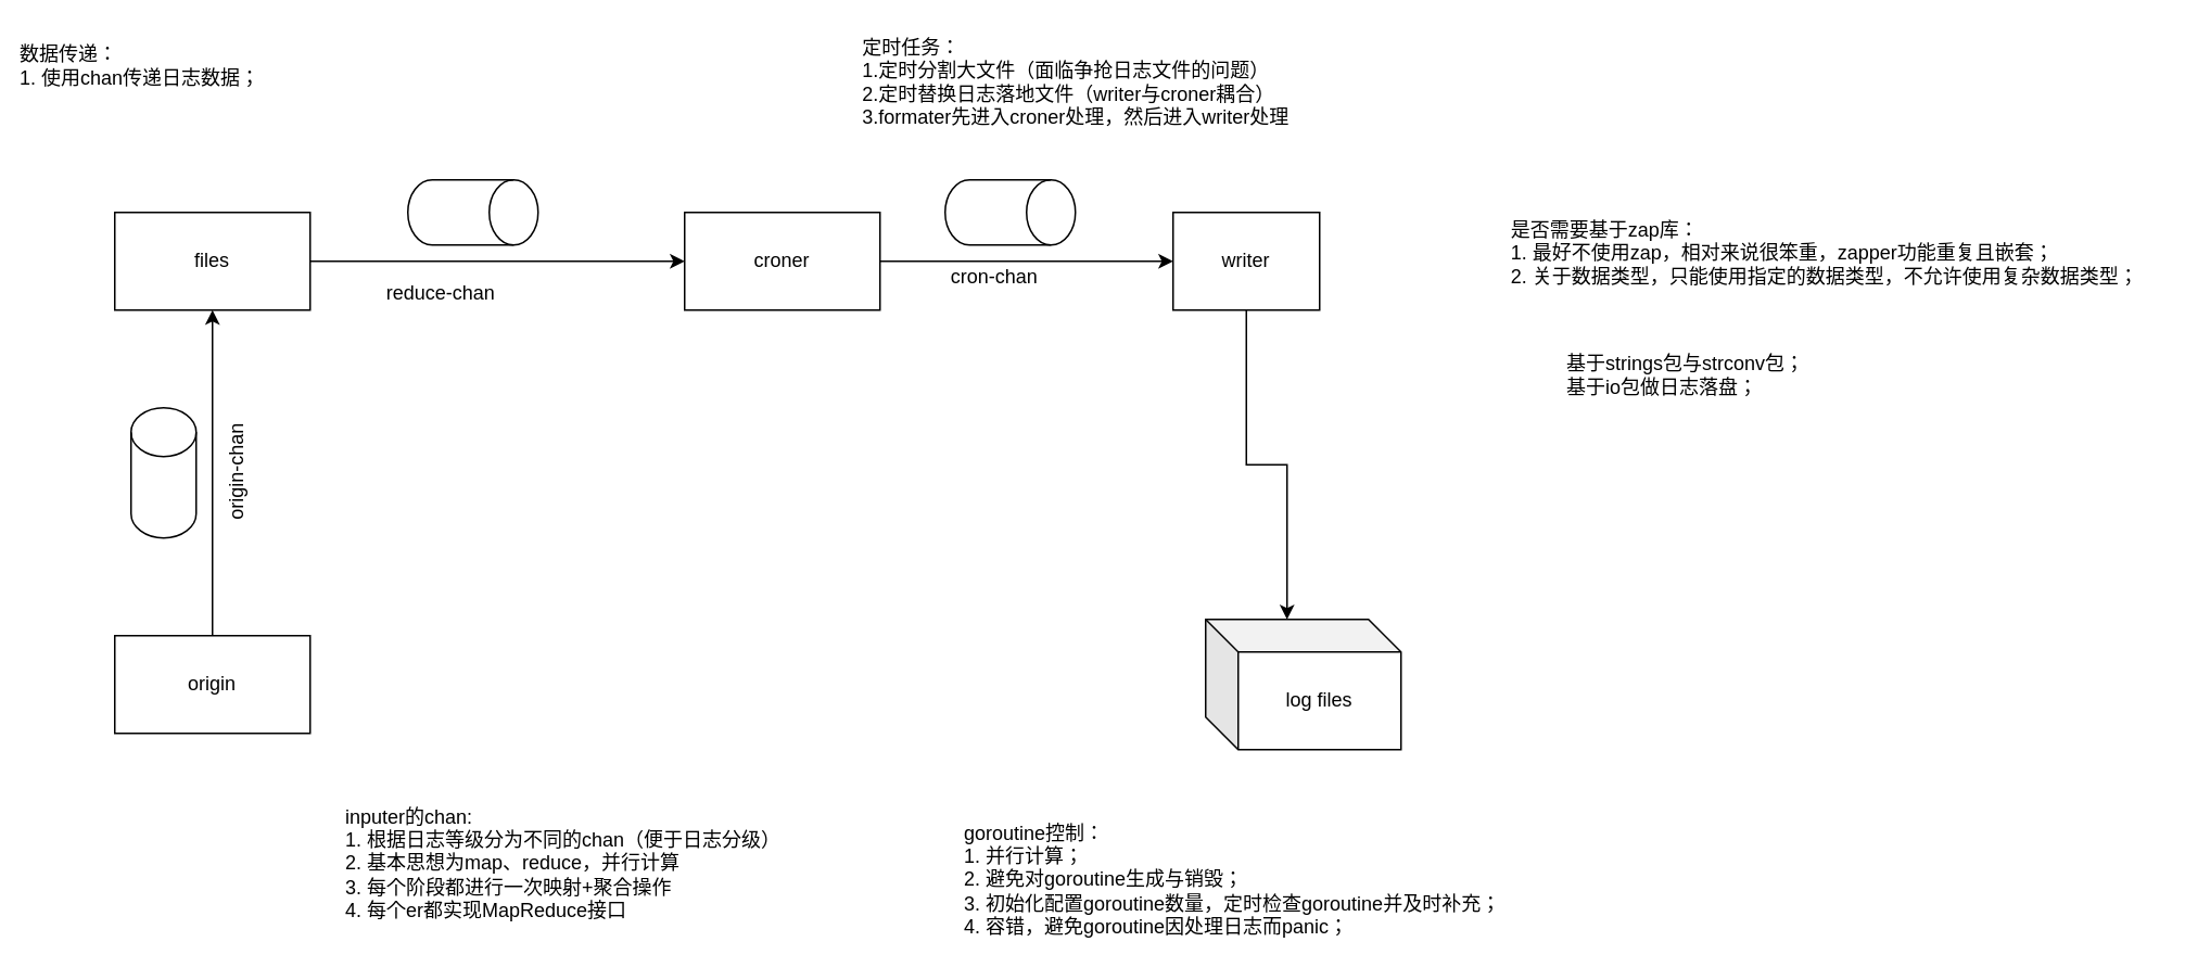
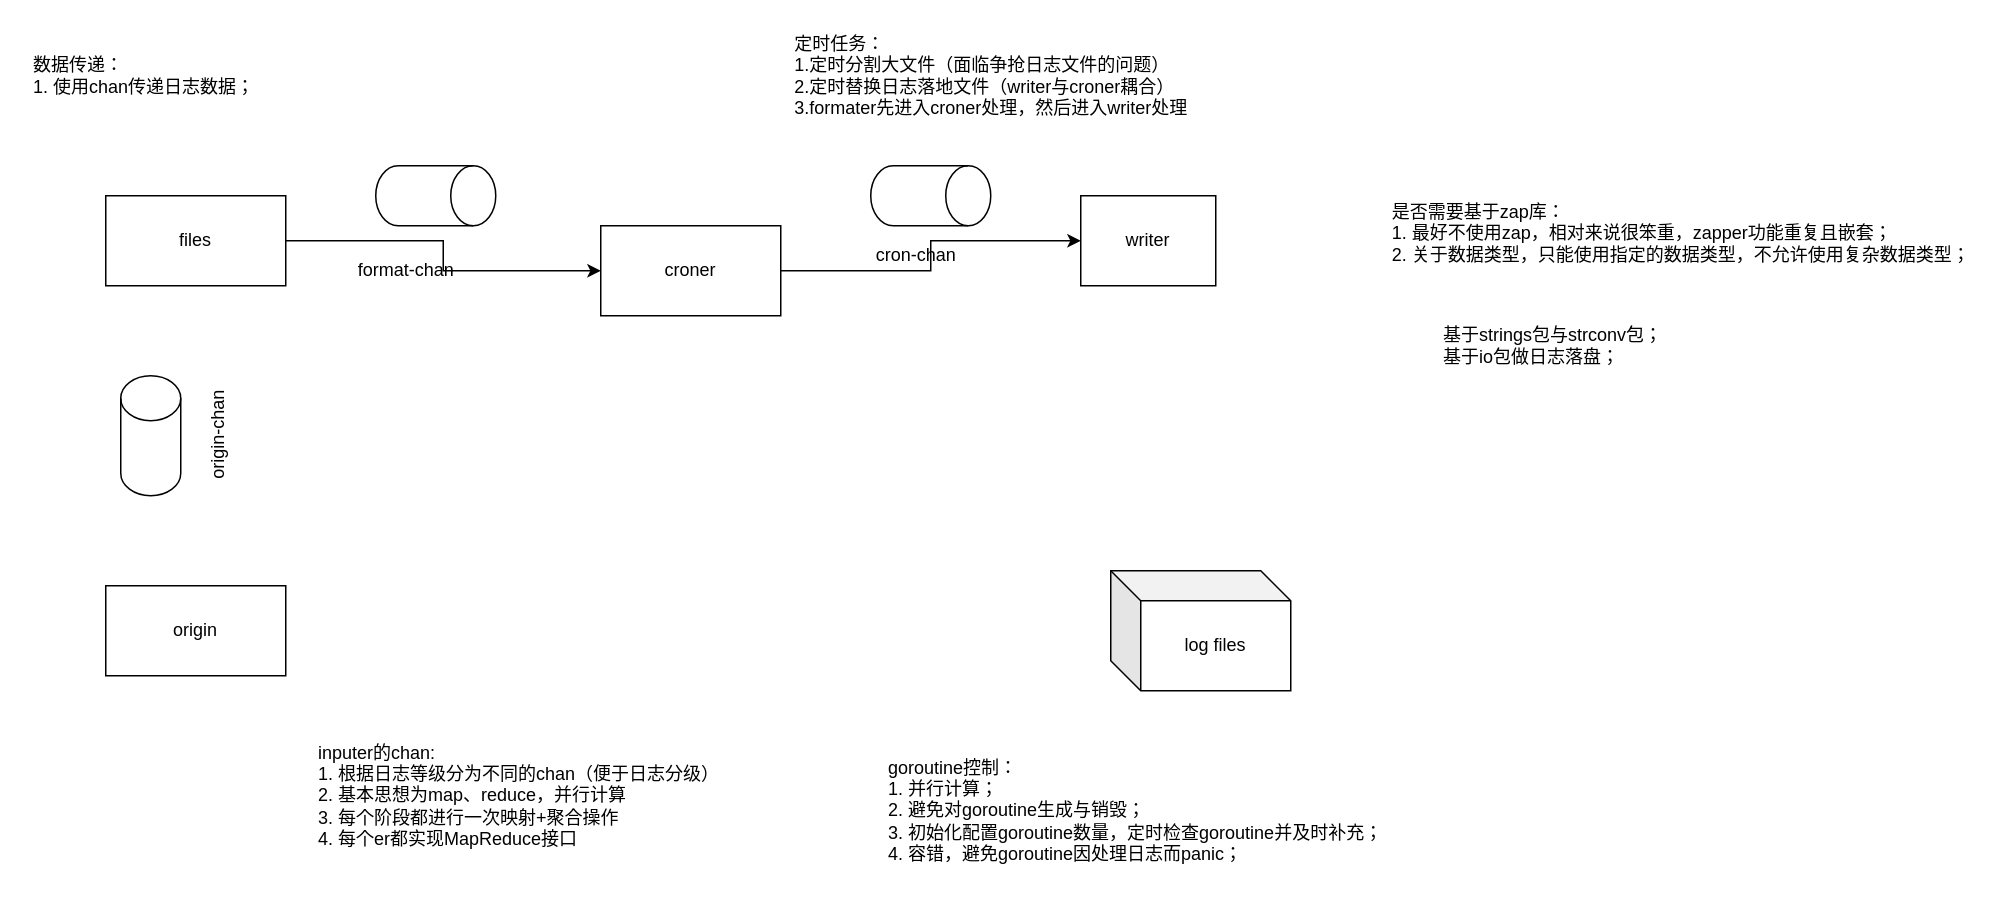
  <mxCell id="0" />
  <mxCell id="1" parent="0" />
- <mxCell id="2" style="edgeStyle=orthogonalEdgeStyle;rounded=0;orthogonalLoop=1;jettySize=auto;html=1;entryX=0;entryY=0;entryDx=50;entryDy=0;entryPerimeter=0;" parent="1" source="3" target="10" edge="1"><mxGeometry relative="1" as="geometry" /></mxCell>
  <mxCell id="3" value="writer" style="rounded=0;whiteSpace=wrap;html=1;" parent="1" vertex="1"><mxGeometry x="720" y="130" width="90" height="60" as="geometry" /></mxCell>
  <mxCell id="4" style="edgeStyle=orthogonalEdgeStyle;rounded=0;orthogonalLoop=1;jettySize=auto;html=1;entryX=0;entryY=0.5;entryDx=0;entryDy=0;" edge="1" parent="1" source="5" target="3"><mxGeometry relative="1" as="geometry" /></mxCell>
- <mxCell id="5" value="croner" style="rounded=0;whiteSpace=wrap;html=1;" parent="1" vertex="1"><mxGeometry x="420" y="130" width="120" height="60" as="geometry" /></mxCell>
+ <mxCell id="5" value="croner" style="rounded=0;whiteSpace=wrap;html=1;" parent="1" vertex="1"><mxGeometry x="400" y="150" width="120" height="60" as="geometry" /></mxCell>
  <mxCell id="6" style="edgeStyle=orthogonalEdgeStyle;rounded=0;orthogonalLoop=1;jettySize=auto;html=1;entryX=0;entryY=0.5;entryDx=0;entryDy=0;" parent="1" source="7" target="5" edge="1"><mxGeometry relative="1" as="geometry"><mxPoint x="220" y="-70" as="targetPoint" /></mxGeometry></mxCell>
  <mxCell id="7" value="files" style="rounded=0;whiteSpace=wrap;html=1;" parent="1" vertex="1"><mxGeometry x="70" y="130" width="120" height="60" as="geometry" /></mxCell>
- <mxCell id="8" style="edgeStyle=orthogonalEdgeStyle;rounded=0;orthogonalLoop=1;jettySize=auto;html=1;entryX=0.5;entryY=1;entryDx=0;entryDy=0;" parent="1" source="9" target="7" edge="1"><mxGeometry relative="1" as="geometry" /></mxCell>
  <mxCell id="9" value="origin" style="rounded=0;whiteSpace=wrap;html=1;" parent="1" vertex="1"><mxGeometry x="70" y="390" width="120" height="60" as="geometry" /></mxCell>
  <mxCell id="10" value="log files" style="shape=cube;whiteSpace=wrap;html=1;boundedLbl=1;backgroundOutline=1;darkOpacity=0.05;darkOpacity2=0.1;" parent="1" vertex="1"><mxGeometry x="740" y="380" width="120" height="80" as="geometry" /></mxCell>
  <mxCell id="11" value="&lt;div style=&quot;text-align: left&quot;&gt;&lt;span&gt;定时任务：&lt;/span&gt;&lt;/div&gt;&lt;div style=&quot;text-align: left&quot;&gt;&lt;span&gt;1.定时分割大文件（面临争抢日志文件的问题）&lt;/span&gt;&lt;/div&gt;&lt;div style=&quot;text-align: left&quot;&gt;&lt;span&gt;2.定时替换日志落地文件（writer与croner耦合）&lt;/span&gt;&lt;/div&gt;&lt;div style=&quot;text-align: left&quot;&gt;&lt;span&gt;3.formater先进入croner处理，然后进入writer处理&lt;/span&gt;&lt;/div&gt;" style="text;html=1;align=center;verticalAlign=middle;resizable=0;points=[];autosize=1;strokeColor=none;fillColor=none;" vertex="1" parent="1"><mxGeometry x="520" y="20" width="280" height="60" as="geometry" /></mxCell>
- <mxCell id="12" value="数据传递：&lt;br&gt;1. 使用chan传递日志数据；" style="text;html=1;align=left;verticalAlign=middle;resizable=0;points=[];autosize=1;strokeColor=none;fillColor=none;" vertex="1" parent="1"><mxGeometry x="10" y="25" width="160" height="30" as="geometry" /></mxCell>
+ <mxCell id="12" value="数据传递：&lt;br&gt;1. 使用chan传递日志数据；" style="text;html=1;align=left;verticalAlign=middle;resizable=0;points=[];autosize=1;strokeColor=none;fillColor=none;" vertex="1" parent="1"><mxGeometry x="20" y="35" width="160" height="30" as="geometry" /></mxCell>
  <mxCell id="13" value="" style="shape=cylinder3;whiteSpace=wrap;html=1;boundedLbl=1;backgroundOutline=1;size=15;rotation=90;" vertex="1" parent="1"><mxGeometry x="600" y="90" width="40" height="80" as="geometry" /></mxCell>
  <mxCell id="14" value="" style="shape=cylinder3;whiteSpace=wrap;html=1;boundedLbl=1;backgroundOutline=1;size=15;rotation=90;" vertex="1" parent="1"><mxGeometry x="270" y="90" width="40" height="80" as="geometry" /></mxCell>
  <mxCell id="15" value="" style="shape=cylinder3;whiteSpace=wrap;html=1;boundedLbl=1;backgroundOutline=1;size=15;rotation=0;" vertex="1" parent="1"><mxGeometry x="80" y="250" width="40" height="80" as="geometry" /></mxCell>
  <mxCell id="16" value="origin-chan" style="text;html=1;align=center;verticalAlign=middle;resizable=0;points=[];autosize=1;strokeColor=none;fillColor=none;rotation=-90;" vertex="1" parent="1"><mxGeometry x="110" y="280" width="70" height="20" as="geometry" /></mxCell>
- <mxCell id="17" value="reduce-chan" style="text;html=1;align=center;verticalAlign=middle;resizable=0;points=[];autosize=1;strokeColor=none;fillColor=none;" vertex="1" parent="1"><mxGeometry x="230" y="170" width="80" height="20" as="geometry" /></mxCell>
+ <mxCell id="17" value="format-chan" style="text;html=1;align=center;verticalAlign=middle;resizable=0;points=[];autosize=1;strokeColor=none;fillColor=none;" vertex="1" parent="1"><mxGeometry x="230" y="170" width="80" height="20" as="geometry" /></mxCell>
  <mxCell id="18" value="cron-chan" style="text;html=1;align=center;verticalAlign=middle;resizable=0;points=[];autosize=1;strokeColor=none;fillColor=none;" vertex="1" parent="1"><mxGeometry x="575" y="160" width="70" height="20" as="geometry" /></mxCell>
  <mxCell id="19" value="inputer的chan:&lt;br&gt;1. 根据日志等级分为不同的chan（便于日志分级）&lt;br&gt;2. 基本思想为map、reduce，并行计算&lt;br&gt;3. 每个阶段都进行一次映射+聚合操作&lt;br&gt;4. 每个er都实现MapReduce接口" style="text;html=1;align=left;verticalAlign=middle;resizable=0;points=[];autosize=1;strokeColor=none;fillColor=none;" vertex="1" parent="1"><mxGeometry x="210" y="490" width="280" height="80" as="geometry" /></mxCell>
  <mxCell id="20" value="goroutine控制：&lt;br&gt;1. 并行计算；&lt;br&gt;2. 避免对goroutine生成与销毁；&lt;br&gt;3. 初始化配置goroutine数量，定时检查goroutine并及时补充；&lt;br&gt;4. 容错，避免goroutine因处理日志而panic；" style="text;html=1;align=left;verticalAlign=middle;resizable=0;points=[];autosize=1;strokeColor=none;fillColor=none;" vertex="1" parent="1"><mxGeometry x="590" y="500" width="340" height="80" as="geometry" /></mxCell>
  <mxCell id="21" value="&lt;div style=&quot;text-align: left&quot;&gt;&lt;span&gt;是否需要基于zap库：&lt;/span&gt;&lt;/div&gt;&lt;div style=&quot;text-align: left&quot;&gt;&lt;span&gt;1. 最好不使用zap，相对来说很笨重，zapper功能重复且嵌套；&lt;/span&gt;&lt;/div&gt;&lt;div style=&quot;text-align: left&quot;&gt;&lt;span&gt;2. 关于数据类型，只能使用指定的数据类型，不允许使用复杂数据类型；&lt;/span&gt;&lt;/div&gt;" style="text;html=1;align=center;verticalAlign=middle;resizable=0;points=[];autosize=1;strokeColor=none;fillColor=none;" vertex="1" parent="1"><mxGeometry x="920" y="130" width="400" height="50" as="geometry" /></mxCell>
  <mxCell id="22" value="&lt;div&gt;&lt;span&gt;基于strings包与strconv包；&lt;/span&gt;&lt;/div&gt;&lt;div&gt;&lt;span&gt;基于io包做日志落盘；&lt;/span&gt;&lt;/div&gt;" style="text;html=1;align=left;verticalAlign=middle;resizable=0;points=[];autosize=1;strokeColor=none;fillColor=none;" vertex="1" parent="1"><mxGeometry x="960" y="215" width="160" height="30" as="geometry" /></mxCell>
